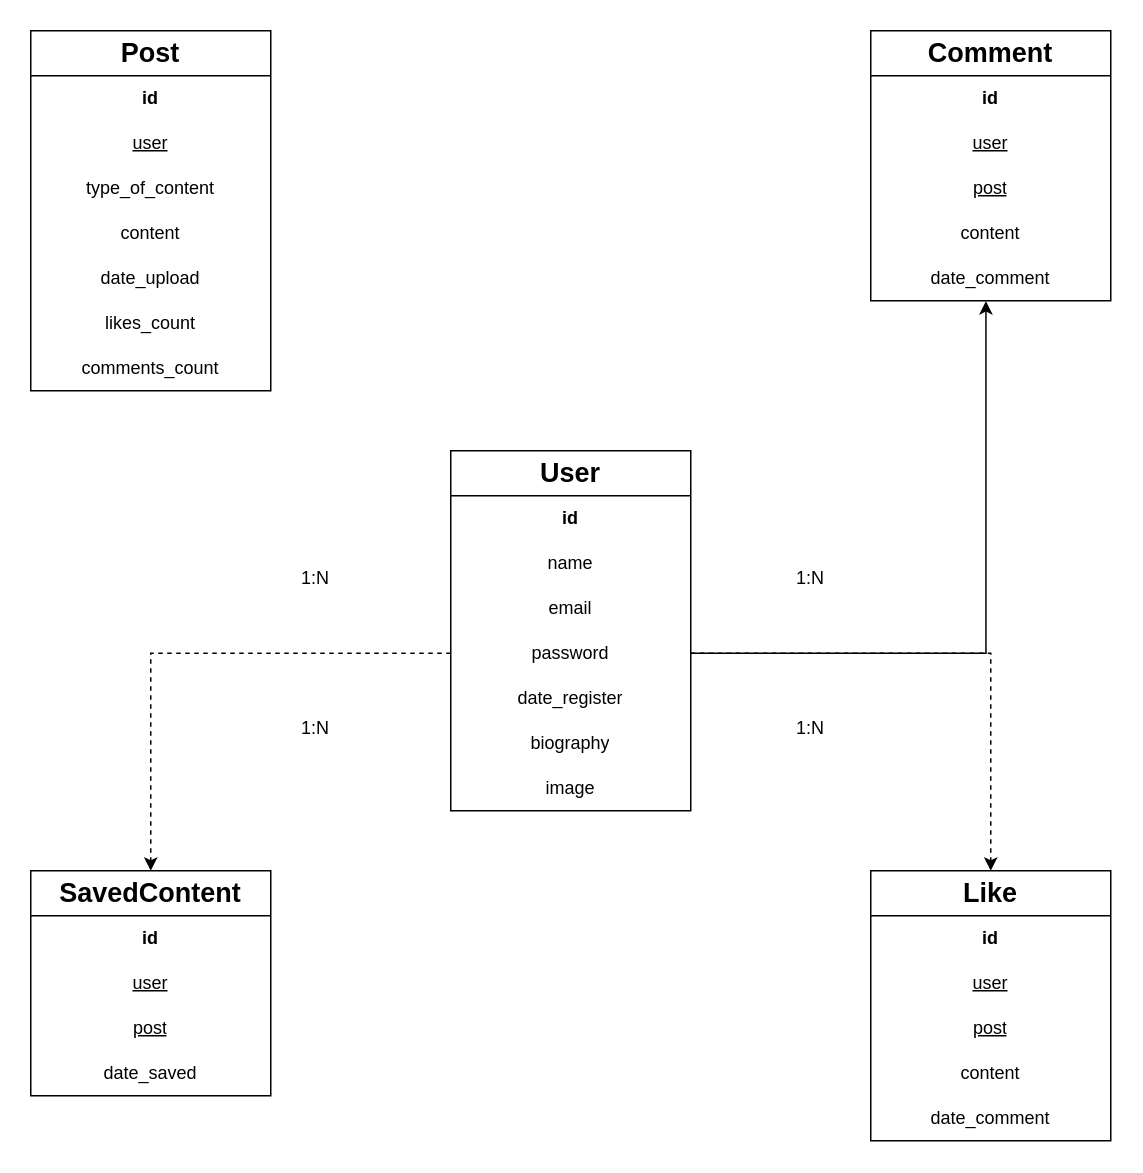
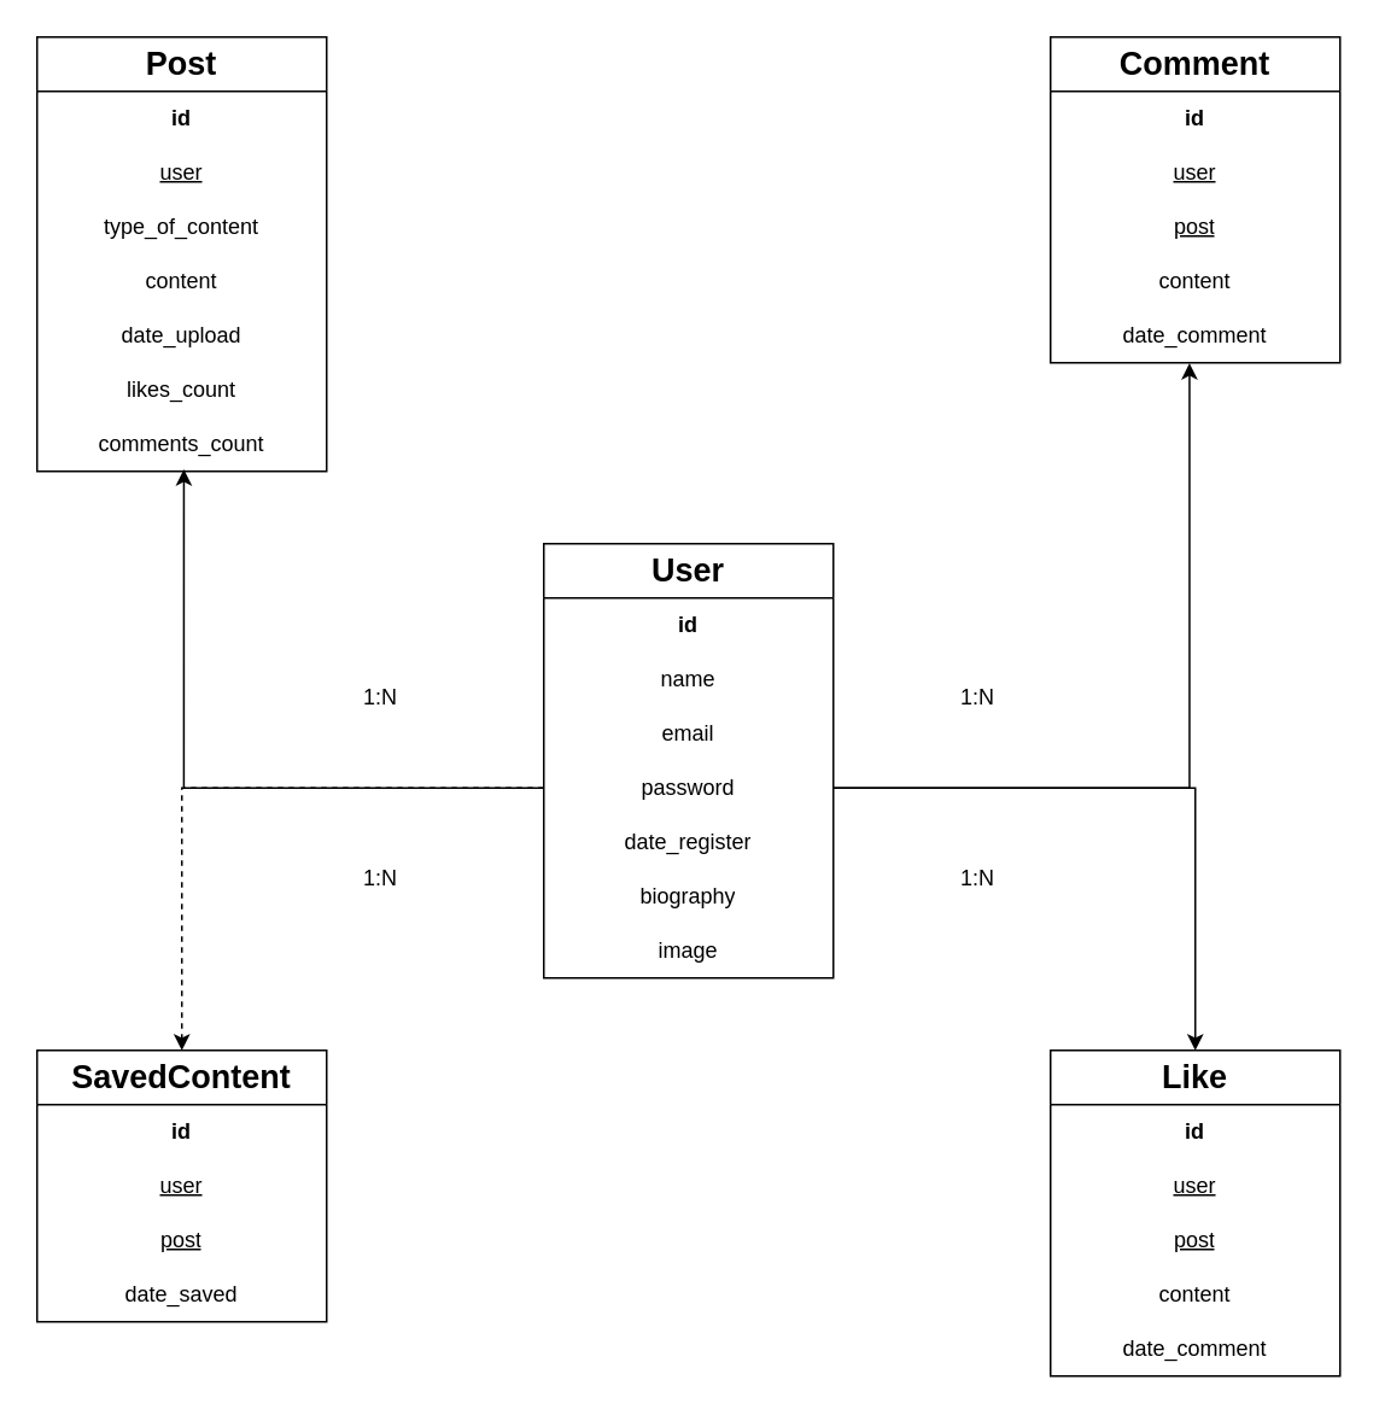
  <mxCell id="0" />
  <mxCell id="1" parent="0" />
  <mxCell id="2" value="&lt;b&gt;&lt;font style=&quot;font-size: 18px;&quot;&gt;User&lt;/font&gt;&lt;/b&gt;" style="swimlane;fontStyle=0;childLayout=stackLayout;horizontal=1;startSize=30;horizontalStack=0;resizeParent=1;resizeParentMax=0;resizeLast=0;collapsible=1;marginBottom=0;whiteSpace=wrap;html=1;" parent="1" vertex="1"><mxGeometry x="300" y="300" width="160" height="240" as="geometry"><mxRectangle x="160" y="40" width="80" height="40" as="alternateBounds" /></mxGeometry></mxCell>
  <mxCell id="3" value="&lt;b&gt;id&lt;/b&gt;" style="text;strokeColor=none;fillColor=none;align=center;verticalAlign=middle;spacingLeft=4;spacingRight=4;overflow=hidden;points=[[0,0.5],[1,0.5]];portConstraint=eastwest;rotatable=0;whiteSpace=wrap;html=1;shadow=0;" parent="2" vertex="1"><mxGeometry y="30" width="160" height="30" as="geometry" /></mxCell>
  <mxCell id="4" value="name" style="text;strokeColor=none;fillColor=none;align=center;verticalAlign=middle;spacingLeft=4;spacingRight=4;overflow=hidden;points=[[0,0.5],[1,0.5]];portConstraint=eastwest;rotatable=0;whiteSpace=wrap;html=1;" parent="2" vertex="1"><mxGeometry y="60" width="160" height="30" as="geometry" /></mxCell>
  <mxCell id="5" value="email" style="text;strokeColor=none;fillColor=none;align=center;verticalAlign=middle;spacingLeft=4;spacingRight=4;overflow=hidden;points=[[0,0.5],[1,0.5]];portConstraint=eastwest;rotatable=0;whiteSpace=wrap;html=1;" parent="2" vertex="1"><mxGeometry y="90" width="160" height="30" as="geometry" /></mxCell>
  <mxCell id="6" value="password" style="text;strokeColor=none;fillColor=none;align=center;verticalAlign=middle;spacingLeft=4;spacingRight=4;overflow=hidden;points=[[0,0.5],[1,0.5]];portConstraint=eastwest;rotatable=0;whiteSpace=wrap;html=1;" parent="2" vertex="1"><mxGeometry y="120" width="160" height="30" as="geometry" /></mxCell>
  <mxCell id="7" value="date_register" style="text;strokeColor=none;fillColor=none;align=center;verticalAlign=middle;spacingLeft=4;spacingRight=4;overflow=hidden;points=[[0,0.5],[1,0.5]];portConstraint=eastwest;rotatable=0;whiteSpace=wrap;html=1;" parent="2" vertex="1"><mxGeometry y="150" width="160" height="30" as="geometry" /></mxCell>
  <mxCell id="8" value="biography" style="text;strokeColor=none;fillColor=none;align=center;verticalAlign=middle;spacingLeft=4;spacingRight=4;overflow=hidden;points=[[0,0.5],[1,0.5]];portConstraint=eastwest;rotatable=0;whiteSpace=wrap;html=1;" parent="2" vertex="1"><mxGeometry y="180" width="160" height="30" as="geometry" /></mxCell>
  <mxCell id="9" value="image" style="text;strokeColor=none;fillColor=none;align=center;verticalAlign=middle;spacingLeft=4;spacingRight=4;overflow=hidden;points=[[0,0.5],[1,0.5]];portConstraint=eastwest;rotatable=0;whiteSpace=wrap;html=1;" parent="2" vertex="1"><mxGeometry y="210" width="160" height="30" as="geometry" /></mxCell>
  <mxCell id="10" value="&lt;b&gt;&lt;font style=&quot;font-size: 18px;&quot;&gt;Post&lt;/font&gt;&lt;/b&gt;" style="swimlane;fontStyle=0;childLayout=stackLayout;horizontal=1;startSize=30;horizontalStack=0;resizeParent=1;resizeParentMax=0;resizeLast=0;collapsible=1;marginBottom=0;whiteSpace=wrap;html=1;" parent="1" vertex="1"><mxGeometry x="20" y="20" width="160" height="240" as="geometry"><mxRectangle x="160" y="40" width="80" height="40" as="alternateBounds" /></mxGeometry></mxCell>
  <mxCell id="11" value="&lt;b&gt;id&lt;/b&gt;" style="text;strokeColor=none;fillColor=none;align=center;verticalAlign=middle;spacingLeft=4;spacingRight=4;overflow=hidden;points=[[0,0.5],[1,0.5]];portConstraint=eastwest;rotatable=0;whiteSpace=wrap;html=1;shadow=0;" parent="10" vertex="1"><mxGeometry y="30" width="160" height="30" as="geometry" /></mxCell>
  <mxCell id="12" value="&lt;u&gt;user&lt;/u&gt;" style="text;strokeColor=none;fillColor=none;align=center;verticalAlign=middle;spacingLeft=4;spacingRight=4;overflow=hidden;points=[[0,0.5],[1,0.5]];portConstraint=eastwest;rotatable=0;whiteSpace=wrap;html=1;" parent="10" vertex="1"><mxGeometry y="60" width="160" height="30" as="geometry" /></mxCell>
  <mxCell id="13" value="type_of_content" style="text;strokeColor=none;fillColor=none;align=center;verticalAlign=middle;spacingLeft=4;spacingRight=4;overflow=hidden;points=[[0,0.5],[1,0.5]];portConstraint=eastwest;rotatable=0;whiteSpace=wrap;html=1;" parent="10" vertex="1"><mxGeometry y="90" width="160" height="30" as="geometry" /></mxCell>
  <mxCell id="14" value="content" style="text;strokeColor=none;fillColor=none;align=center;verticalAlign=middle;spacingLeft=4;spacingRight=4;overflow=hidden;points=[[0,0.5],[1,0.5]];portConstraint=eastwest;rotatable=0;whiteSpace=wrap;html=1;" parent="10" vertex="1"><mxGeometry y="120" width="160" height="30" as="geometry" /></mxCell>
  <mxCell id="15" value="date_upload" style="text;strokeColor=none;fillColor=none;align=center;verticalAlign=middle;spacingLeft=4;spacingRight=4;overflow=hidden;points=[[0,0.5],[1,0.5]];portConstraint=eastwest;rotatable=0;whiteSpace=wrap;html=1;" parent="10" vertex="1"><mxGeometry y="150" width="160" height="30" as="geometry" /></mxCell>
  <mxCell id="16" value="likes_count" style="text;strokeColor=none;fillColor=none;align=center;verticalAlign=middle;spacingLeft=4;spacingRight=4;overflow=hidden;points=[[0,0.5],[1,0.5]];portConstraint=eastwest;rotatable=0;whiteSpace=wrap;html=1;" parent="10" vertex="1"><mxGeometry y="180" width="160" height="30" as="geometry" /></mxCell>
  <mxCell id="17" value="comments_count" style="text;strokeColor=none;fillColor=none;align=center;verticalAlign=middle;spacingLeft=4;spacingRight=4;overflow=hidden;points=[[0,0.5],[1,0.5]];portConstraint=eastwest;rotatable=0;whiteSpace=wrap;html=1;" parent="10" vertex="1"><mxGeometry y="210" width="160" height="30" as="geometry" /></mxCell>
  <mxCell id="18" value="&lt;b&gt;&lt;font style=&quot;font-size: 18px;&quot;&gt;Comment&lt;/font&gt;&lt;/b&gt;" style="swimlane;fontStyle=0;childLayout=stackLayout;horizontal=1;startSize=30;horizontalStack=0;resizeParent=1;resizeParentMax=0;resizeLast=0;collapsible=1;marginBottom=0;whiteSpace=wrap;html=1;" parent="1" vertex="1"><mxGeometry x="580" y="20" width="160" height="180" as="geometry"><mxRectangle x="160" y="40" width="80" height="40" as="alternateBounds" /></mxGeometry></mxCell>
  <mxCell id="19" value="&lt;b&gt;id&lt;/b&gt;" style="text;strokeColor=none;fillColor=none;align=center;verticalAlign=middle;spacingLeft=4;spacingRight=4;overflow=hidden;points=[[0,0.5],[1,0.5]];portConstraint=eastwest;rotatable=0;whiteSpace=wrap;html=1;shadow=0;" parent="18" vertex="1"><mxGeometry y="30" width="160" height="30" as="geometry" /></mxCell>
  <mxCell id="20" value="&lt;u&gt;user&lt;/u&gt;" style="text;strokeColor=none;fillColor=none;align=center;verticalAlign=middle;spacingLeft=4;spacingRight=4;overflow=hidden;points=[[0,0.5],[1,0.5]];portConstraint=eastwest;rotatable=0;whiteSpace=wrap;html=1;" parent="18" vertex="1"><mxGeometry y="60" width="160" height="30" as="geometry" /></mxCell>
  <mxCell id="21" value="&lt;u&gt;post&lt;/u&gt;" style="text;strokeColor=none;fillColor=none;align=center;verticalAlign=middle;spacingLeft=4;spacingRight=4;overflow=hidden;points=[[0,0.5],[1,0.5]];portConstraint=eastwest;rotatable=0;whiteSpace=wrap;html=1;" parent="18" vertex="1"><mxGeometry y="90" width="160" height="30" as="geometry" /></mxCell>
  <mxCell id="22" value="content" style="text;strokeColor=none;fillColor=none;align=center;verticalAlign=middle;spacingLeft=4;spacingRight=4;overflow=hidden;points=[[0,0.5],[1,0.5]];portConstraint=eastwest;rotatable=0;whiteSpace=wrap;html=1;" parent="18" vertex="1"><mxGeometry y="120" width="160" height="30" as="geometry" /></mxCell>
  <mxCell id="23" value="date_comment" style="text;strokeColor=none;fillColor=none;align=center;verticalAlign=middle;spacingLeft=4;spacingRight=4;overflow=hidden;points=[[0,0.5],[1,0.5]];portConstraint=eastwest;rotatable=0;whiteSpace=wrap;html=1;" parent="18" vertex="1"><mxGeometry y="150" width="160" height="30" as="geometry" /></mxCell>
  <mxCell id="24" value="&lt;b&gt;&lt;font style=&quot;font-size: 18px;&quot;&gt;Like&lt;/font&gt;&lt;/b&gt;" style="swimlane;fontStyle=0;childLayout=stackLayout;horizontal=1;startSize=30;horizontalStack=0;resizeParent=1;resizeParentMax=0;resizeLast=0;collapsible=1;marginBottom=0;whiteSpace=wrap;html=1;" parent="1" vertex="1"><mxGeometry x="580" y="580" width="160" height="180" as="geometry"><mxRectangle x="160" y="40" width="80" height="40" as="alternateBounds" /></mxGeometry></mxCell>
  <mxCell id="25" value="&lt;b&gt;id&lt;/b&gt;" style="text;strokeColor=none;fillColor=none;align=center;verticalAlign=middle;spacingLeft=4;spacingRight=4;overflow=hidden;points=[[0,0.5],[1,0.5]];portConstraint=eastwest;rotatable=0;whiteSpace=wrap;html=1;shadow=0;" parent="24" vertex="1"><mxGeometry y="30" width="160" height="30" as="geometry" /></mxCell>
  <mxCell id="26" value="&lt;u&gt;user&lt;/u&gt;" style="text;strokeColor=none;fillColor=none;align=center;verticalAlign=middle;spacingLeft=4;spacingRight=4;overflow=hidden;points=[[0,0.5],[1,0.5]];portConstraint=eastwest;rotatable=0;whiteSpace=wrap;html=1;" parent="24" vertex="1"><mxGeometry y="60" width="160" height="30" as="geometry" /></mxCell>
  <mxCell id="27" value="&lt;u&gt;post&lt;/u&gt;" style="text;strokeColor=none;fillColor=none;align=center;verticalAlign=middle;spacingLeft=4;spacingRight=4;overflow=hidden;points=[[0,0.5],[1,0.5]];portConstraint=eastwest;rotatable=0;whiteSpace=wrap;html=1;" parent="24" vertex="1"><mxGeometry y="90" width="160" height="30" as="geometry" /></mxCell>
  <mxCell id="28" value="content" style="text;strokeColor=none;fillColor=none;align=center;verticalAlign=middle;spacingLeft=4;spacingRight=4;overflow=hidden;points=[[0,0.5],[1,0.5]];portConstraint=eastwest;rotatable=0;whiteSpace=wrap;html=1;" parent="24" vertex="1"><mxGeometry y="120" width="160" height="30" as="geometry" /></mxCell>
  <mxCell id="29" value="date_comment" style="text;strokeColor=none;fillColor=none;align=center;verticalAlign=middle;spacingLeft=4;spacingRight=4;overflow=hidden;points=[[0,0.5],[1,0.5]];portConstraint=eastwest;rotatable=0;whiteSpace=wrap;html=1;" parent="24" vertex="1"><mxGeometry y="150" width="160" height="30" as="geometry" /></mxCell>
  <mxCell id="30" value="&lt;b&gt;&lt;font style=&quot;font-size: 18px;&quot;&gt;SavedContent&lt;/font&gt;&lt;/b&gt;" style="swimlane;fontStyle=0;childLayout=stackLayout;horizontal=1;startSize=30;horizontalStack=0;resizeParent=1;resizeParentMax=0;resizeLast=0;collapsible=1;marginBottom=0;whiteSpace=wrap;html=1;" parent="1" vertex="1"><mxGeometry x="20" y="580" width="160" height="150" as="geometry"><mxRectangle x="160" y="40" width="80" height="40" as="alternateBounds" /></mxGeometry></mxCell>
  <mxCell id="31" value="&lt;b&gt;id&lt;/b&gt;" style="text;strokeColor=none;fillColor=none;align=center;verticalAlign=middle;spacingLeft=4;spacingRight=4;overflow=hidden;points=[[0,0.5],[1,0.5]];portConstraint=eastwest;rotatable=0;whiteSpace=wrap;html=1;shadow=0;" parent="30" vertex="1"><mxGeometry y="30" width="160" height="30" as="geometry" /></mxCell>
  <mxCell id="32" value="&lt;u&gt;user&lt;/u&gt;" style="text;strokeColor=none;fillColor=none;align=center;verticalAlign=middle;spacingLeft=4;spacingRight=4;overflow=hidden;points=[[0,0.5],[1,0.5]];portConstraint=eastwest;rotatable=0;whiteSpace=wrap;html=1;" parent="30" vertex="1"><mxGeometry y="60" width="160" height="30" as="geometry" /></mxCell>
  <mxCell id="33" value="&lt;u&gt;post&lt;/u&gt;" style="text;strokeColor=none;fillColor=none;align=center;verticalAlign=middle;spacingLeft=4;spacingRight=4;overflow=hidden;points=[[0,0.5],[1,0.5]];portConstraint=eastwest;rotatable=0;whiteSpace=wrap;html=1;" parent="30" vertex="1"><mxGeometry y="90" width="160" height="30" as="geometry" /></mxCell>
  <mxCell id="34" value="date_saved" style="text;strokeColor=none;fillColor=none;align=center;verticalAlign=middle;spacingLeft=4;spacingRight=4;overflow=hidden;points=[[0,0.5],[1,0.5]];portConstraint=eastwest;rotatable=0;whiteSpace=wrap;html=1;" parent="30" vertex="1"><mxGeometry y="120" width="160" height="30" as="geometry" /></mxCell>
  <mxCell id="35" value="1:N" style="text;html=1;align=center;verticalAlign=middle;whiteSpace=wrap;rounded=0;" parent="1" vertex="1"><mxGeometry x="180" y="370" width="60" height="30" as="geometry" /></mxCell>
  <mxCell id="36" value="1:N" style="text;html=1;align=center;verticalAlign=middle;whiteSpace=wrap;rounded=0;" parent="1" vertex="1"><mxGeometry x="180" y="470" width="60" height="30" as="geometry" /></mxCell>
  <mxCell id="37" value="1:N" style="text;html=1;align=center;verticalAlign=middle;whiteSpace=wrap;rounded=0;" parent="1" vertex="1"><mxGeometry x="510" y="370" width="60" height="30" as="geometry" /></mxCell>
  <mxCell id="38" value="1:N" style="text;html=1;align=center;verticalAlign=middle;whiteSpace=wrap;rounded=0;" parent="1" vertex="1"><mxGeometry x="510" y="470" width="60" height="30" as="geometry" /></mxCell>
  <mxCell id="39" style="edgeStyle=orthogonalEdgeStyle;rounded=0;orthogonalLoop=1;jettySize=auto;html=1;entryX=0.48;entryY=1.007;entryDx=0;entryDy=0;entryPerimeter=0;" parent="1" source="6" target="23" edge="1"><mxGeometry relative="1" as="geometry" /></mxCell>
- <mxCell id="40" style="edgeStyle=orthogonalEdgeStyle;rounded=0;orthogonalLoop=1;jettySize=auto;html=1;entryX=0.5;entryY=0;entryDx=0;entryDy=0;dashed=1;" parent="1" source="6" target="24" edge="1"><mxGeometry relative="1" as="geometry" /></mxCell>
+ <mxCell id="40" style="edgeStyle=orthogonalEdgeStyle;rounded=0;orthogonalLoop=1;jettySize=auto;html=1;entryX=0.5;entryY=0;entryDx=0;entryDy=0;" parent="1" source="6" target="24" edge="1"><mxGeometry relative="1" as="geometry" /></mxCell>
+ <mxCell id="41" style="edgeStyle=orthogonalEdgeStyle;rounded=0;orthogonalLoop=1;jettySize=auto;html=1;entryX=0.507;entryY=0.962;entryDx=0;entryDy=0;entryPerimeter=0;" parent="1" source="6" target="17" edge="1"><mxGeometry relative="1" as="geometry"><Array as="points"><mxPoint x="101" y="435" /></Array></mxGeometry></mxCell>
  <mxCell id="42" style="edgeStyle=orthogonalEdgeStyle;rounded=0;orthogonalLoop=1;jettySize=auto;html=1;entryX=0.5;entryY=0;entryDx=0;entryDy=0;dashed=1;" parent="1" source="6" target="30" edge="1"><mxGeometry relative="1" as="geometry" /></mxCell>
